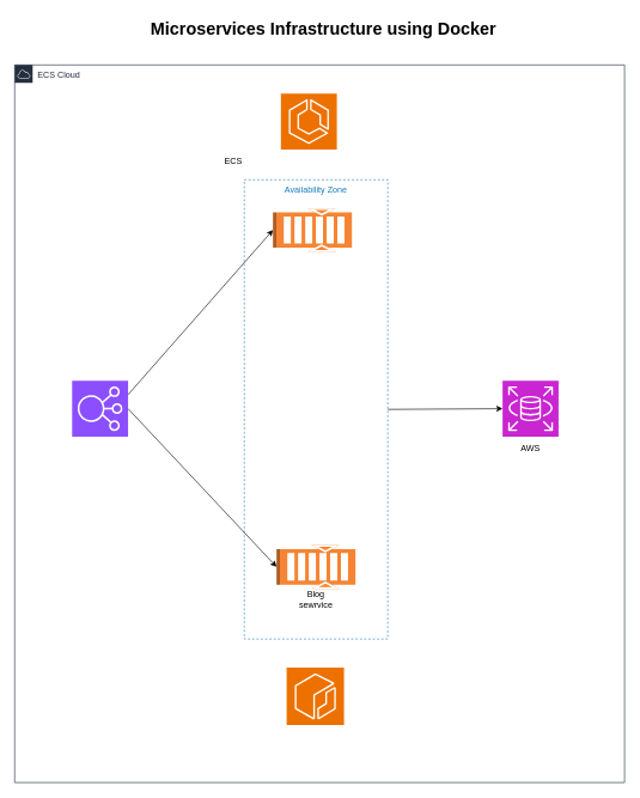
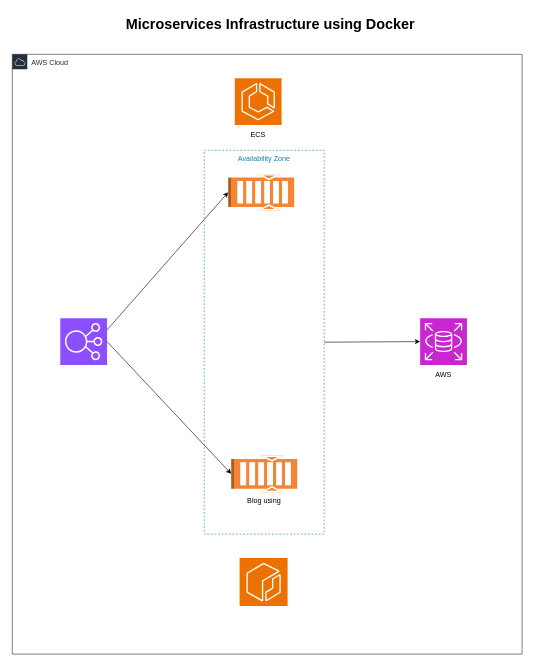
  <mxCell id="0" />
  <mxCell id="1" parent="0" />
  <mxCell id="2" value="&lt;div&gt;&lt;br&gt;&lt;/div&gt;" style="text;strokeColor=none;fillColor=none;html=1;fontSize=24;fontStyle=1;verticalAlign=middle;align=center;" parent="1" vertex="1"><mxGeometry x="379" y="829" width="100" height="40" as="geometry" /></mxCell>
  <mxCell id="3" value="" style="sketch=0;points=[[0,0,0],[0.25,0,0],[0.5,0,0],[0.75,0,0],[1,0,0],[0,1,0],[0.25,1,0],[0.5,1,0],[0.75,1,0],[1,1,0],[0,0.25,0],[0,0.5,0],[0,0.75,0],[1,0.25,0],[1,0.5,0],[1,0.75,0]];outlineConnect=0;fontColor=#232F3E;fillColor=#C925D1;strokeColor=#ffffff;dashed=0;verticalLabelPosition=bottom;verticalAlign=top;align=center;html=1;fontSize=12;fontStyle=0;aspect=fixed;shape=mxgraph.aws4.resourceIcon;resIcon=mxgraph.aws4.rds;" parent="1" vertex="1"><mxGeometry x="700" y="530" width="78" height="78" as="geometry" /></mxCell>
  <mxCell id="4" value="" style="sketch=0;points=[[0,0,0],[0.25,0,0],[0.5,0,0],[0.75,0,0],[1,0,0],[0,1,0],[0.25,1,0],[0.5,1,0],[0.75,1,0],[1,1,0],[0,0.25,0],[0,0.5,0],[0,0.75,0],[1,0.25,0],[1,0.5,0],[1,0.75,0]];outlineConnect=0;fontColor=#232F3E;fillColor=#8C4FFF;strokeColor=#ffffff;dashed=0;verticalLabelPosition=bottom;verticalAlign=top;align=center;html=1;fontSize=12;fontStyle=0;aspect=fixed;shape=mxgraph.aws4.resourceIcon;resIcon=mxgraph.aws4.elastic_load_balancing;" parent="1" vertex="1"><mxGeometry x="100" y="530" width="78" height="78" as="geometry" /></mxCell>
  <mxCell id="5" value="" style="outlineConnect=0;dashed=0;verticalLabelPosition=bottom;verticalAlign=top;align=center;html=1;shape=mxgraph.aws3.search_documents;fillColor=#F58534;gradientColor=none;direction=south;" parent="1" vertex="1"><mxGeometry x="385" y="759" width="110" height="61" as="geometry" /></mxCell>
  <mxCell id="6" style="edgeStyle=none;rounded=0;orthogonalLoop=1;jettySize=auto;html=1;exitX=1;exitY=0.25;exitDx=0;exitDy=0;exitPerimeter=0;entryX=0.5;entryY=1;entryDx=0;entryDy=0;entryPerimeter=0;" parent="1" source="4" target="16" edge="1"><mxGeometry relative="1" as="geometry" /></mxCell>
  <mxCell id="7" value="AWS" style="text;html=1;align=center;verticalAlign=middle;whiteSpace=wrap;rounded=0;" parent="1" vertex="1"><mxGeometry x="709" y="610" width="60" height="30" as="geometry" /></mxCell>
- <mxCell id="8" value="Blog sewrvice" style="text;html=1;align=center;verticalAlign=middle;whiteSpace=wrap;rounded=0;" parent="1" vertex="1"><mxGeometry x="410" y="820" width="60" height="30" as="geometry" /></mxCell>
+ <mxCell id="8" value="Blog using" style="text;html=1;align=center;verticalAlign=middle;whiteSpace=wrap;rounded=0;" parent="1" vertex="1"><mxGeometry x="410" y="820" width="60" height="30" as="geometry" /></mxCell>
  <mxCell id="9" style="edgeStyle=none;rounded=0;orthogonalLoop=1;jettySize=auto;html=1;exitX=1;exitY=0.5;exitDx=0;exitDy=0;exitPerimeter=0;entryX=0.5;entryY=1;entryDx=0;entryDy=0;entryPerimeter=0;" parent="1" source="4" target="5" edge="1"><mxGeometry relative="1" as="geometry" /></mxCell>
  <mxCell id="10" style="edgeStyle=none;rounded=0;orthogonalLoop=1;jettySize=auto;html=1;exitX=1;exitY=0.5;exitDx=0;exitDy=0;entryX=0;entryY=0.5;entryDx=0;entryDy=0;entryPerimeter=0;" parent="1" target="3" edge="1"><mxGeometry relative="1" as="geometry"><mxPoint x="540" y="570" as="sourcePoint" /></mxGeometry></mxCell>
- <mxCell id="11" value="ECS Cloud" style="points=[[0,0],[0.25,0],[0.5,0],[0.75,0],[1,0],[1,0.25],[1,0.5],[1,0.75],[1,1],[0.75,1],[0.5,1],[0.25,1],[0,1],[0,0.75],[0,0.5],[0,0.25]];outlineConnect=0;gradientColor=none;html=1;whiteSpace=wrap;fontSize=12;fontStyle=0;container=1;pointerEvents=0;collapsible=0;recursiveResize=0;shape=mxgraph.aws4.group;grIcon=mxgraph.aws4.group_aws_cloud;strokeColor=#232F3E;fillColor=none;verticalAlign=top;align=left;spacingLeft=30;fontColor=#232F3E;dashed=0;" parent="1" vertex="1"><mxGeometry width="850" height="1000" as="geometry" x="20" y="90" /></mxCell>
+ <mxCell id="11" value="AWS Cloud" style="points=[[0,0],[0.25,0],[0.5,0],[0.75,0],[1,0],[1,0.25],[1,0.5],[1,0.75],[1,1],[0.75,1],[0.5,1],[0.25,1],[0,1],[0,0.75],[0,0.5],[0,0.25]];outlineConnect=0;gradientColor=none;html=1;whiteSpace=wrap;fontSize=12;fontStyle=0;container=1;pointerEvents=0;collapsible=0;recursiveResize=0;shape=mxgraph.aws4.group;grIcon=mxgraph.aws4.group_aws_cloud;strokeColor=#232F3E;fillColor=none;verticalAlign=top;align=left;spacingLeft=30;fontColor=#232F3E;dashed=0;" parent="1" vertex="1"><mxGeometry width="850" height="1000" as="geometry" x="20" y="90" /></mxCell>
  <mxCell id="12" value="" style="sketch=0;points=[[0,0,0],[0.25,0,0],[0.5,0,0],[0.75,0,0],[1,0,0],[0,1,0],[0.25,1,0],[0.5,1,0],[0.75,1,0],[1,1,0],[0,0.25,0],[0,0.5,0],[0,0.75,0],[1,0.25,0],[1,0.5,0],[1,0.75,0]];outlineConnect=0;fontColor=#232F3E;fillColor=#ED7100;strokeColor=#ffffff;dashed=0;verticalLabelPosition=bottom;verticalAlign=top;align=center;html=1;fontSize=12;fontStyle=0;aspect=fixed;shape=mxgraph.aws4.resourceIcon;resIcon=mxgraph.aws4.ecr;" parent="11" vertex="1"><mxGeometry x="379" y="840" width="80" height="80" as="geometry" /></mxCell>
  <mxCell id="13" value="" style="sketch=0;points=[[0,0,0],[0.25,0,0],[0.5,0,0],[0.75,0,0],[1,0,0],[0,1,0],[0.25,1,0],[0.5,1,0],[0.75,1,0],[1,1,0],[0,0.25,0],[0,0.5,0],[0,0.75,0],[1,0.25,0],[1,0.5,0],[1,0.75,0]];outlineConnect=0;fontColor=#232F3E;fillColor=#ED7100;strokeColor=#ffffff;dashed=0;verticalLabelPosition=bottom;verticalAlign=top;align=center;html=1;fontSize=12;fontStyle=0;aspect=fixed;shape=mxgraph.aws4.resourceIcon;resIcon=mxgraph.aws4.ecs;" parent="11" vertex="1"><mxGeometry x="371" y="40" width="78" height="78" as="geometry" /></mxCell>
- <mxCell id="14" value="ECS" style="text;html=1;align=center;verticalAlign=middle;whiteSpace=wrap;rounded=0;" parent="11" vertex="1"><mxGeometry x="275" y="120" width="60" height="30" as="geometry" /></mxCell>
+ <mxCell id="14" value="ECS" style="text;html=1;align=center;verticalAlign=middle;whiteSpace=wrap;rounded=0;" parent="11" vertex="1"><mxGeometry x="380" y="120" width="60" height="30" as="geometry" /></mxCell>
  <mxCell id="15" style="edgeStyle=none;rounded=0;orthogonalLoop=1;jettySize=auto;html=1;exitX=0.75;exitY=1;exitDx=0;exitDy=0;" parent="11" source="14" target="14" edge="1"><mxGeometry relative="1" as="geometry" /></mxCell>
  <mxCell id="16" value="" style="outlineConnect=0;dashed=0;verticalLabelPosition=bottom;verticalAlign=top;align=center;html=1;shape=mxgraph.aws3.search_documents;fillColor=#F58534;gradientColor=none;direction=south;" parent="11" vertex="1"><mxGeometry x="360" y="200" width="110" height="60" as="geometry" /></mxCell>
  <mxCell id="17" value="Availability Zone" style="fillColor=none;strokeColor=#147EBA;dashed=1;verticalAlign=top;fontStyle=0;fontColor=#147EBA;whiteSpace=wrap;html=1;" parent="11" vertex="1"><mxGeometry x="320" y="160" width="200" height="640" as="geometry" /></mxCell>
  <mxCell id="18" style="edgeStyle=none;rounded=0;orthogonalLoop=1;jettySize=auto;html=1;exitX=0.5;exitY=1;exitDx=0;exitDy=0;" parent="11" source="14" target="14" edge="1"><mxGeometry relative="1" as="geometry" /></mxCell>
  <mxCell id="19" value="Microservices Infrastructure using Docker" style="text;strokeColor=none;fillColor=none;html=1;fontSize=24;fontStyle=1;verticalAlign=middle;align=center;" parent="1" vertex="1"><mxGeometry x="390" y="20" width="120" height="40" as="geometry" /></mxCell>
